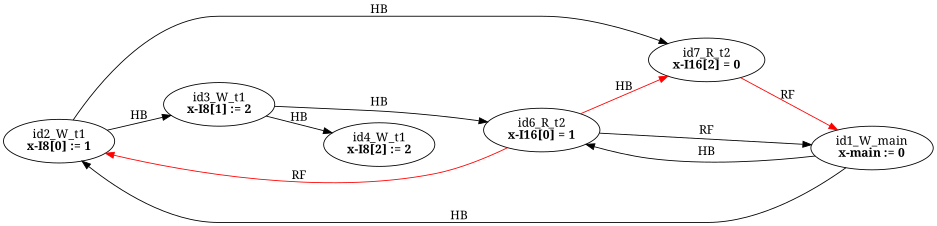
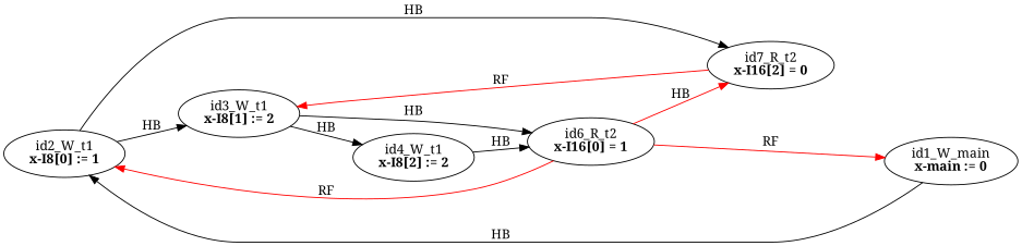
  digraph {
    fontname="Noto Serif"
    rankdir=LR
    splines=true
    node [fontname="Noto Serif"]
    edge [color=black fontname="Noto Serif"]
    n1 [label=<id2_W_t1<br/><B>x-I8[0] := 1</B>>]
    n2 [label=<id3_W_t1<br/><B>x-I8[1] := 2</B>>]
    n3 [label=<id7_R_t2<br/><B>x-I16[2] = 0</B>>]
    n4 [label=<id6_R_t2<br/><B>x-I16[0] = 1</B>>]
    n5 [label=<id4_W_t1<br/><B>x-I8[2] := 2</B>>]
    n6 [label=<id1_W_main<br/><B>x-main := 0</B>>]
    n1 -> n2 [label=HB]
    n1 -> n3 [label=HB]
    n2 -> n4 [label=HB]
    n2 -> n5 [label=HB]
-   n3 -> n6 [color=red label=RF]
+   n3 -> n2 [color=red label=RF]
    n4 -> n1 [color=red label=RF]
    n4 -> n3 [color=red label=HB]
-   n4 -> n6 [label=RF]
+   n4 -> n6 [color=red label=RF]
    n6 -> n1 [label=HB]
-   n6 -> n4 [label=HB]
+   n5 -> n4 [label=HB]
  }
